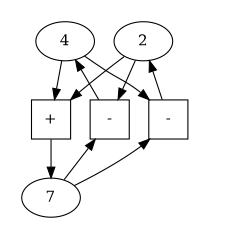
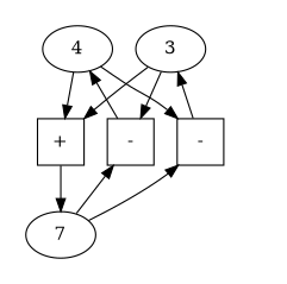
  digraph {
    rankdir=TB
    edge [weight=50]
    n1 [label="-" shape=square]
    n2 [label="+" shape=square]
    n3 [label="-" shape=square]
-   n4 [label=2]
+   n4 [label=3]
    n5 [label=4]
    n6 [label=7]
    subgraph cluster_1 {
      ordering=out
      rank=same
      style=invis
      n1
      n2
      n3
    }
    subgraph cluster_2 {
      ordering=out
      rank=min
      style=invis
      n4
      n5
    }
    subgraph cluster_3 {
      rank=max
      style=invis
      n6
    }
    n1 -> n5
    n2 -> n6
    n3 -> n4
    n4 -> n1
    n4 -> n2
    n4 -> n6 [minlen=2 style=invis weight=0]
    n5 -> n2
    n5 -> n3
    n5 -> n6 [minlen=2 style=invis weight=0]
    n6 -> n1 [weight=""]
    n6 -> n3 [weight=""]
  }
